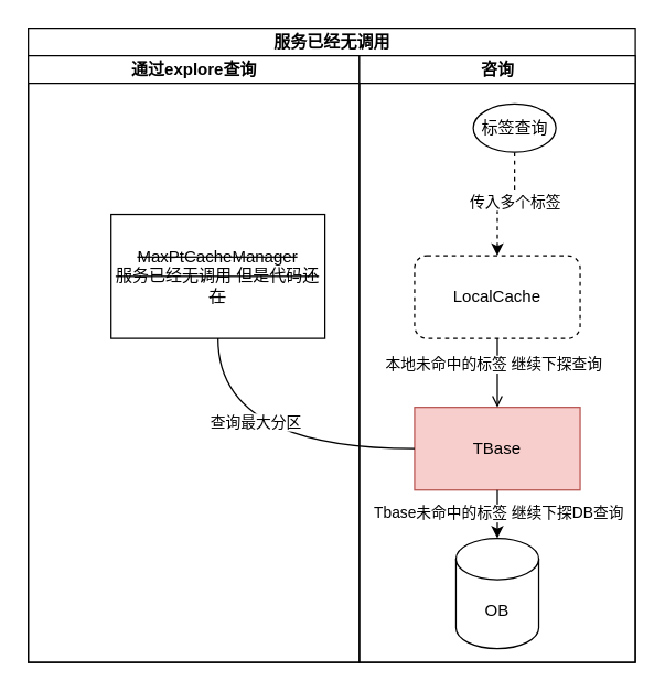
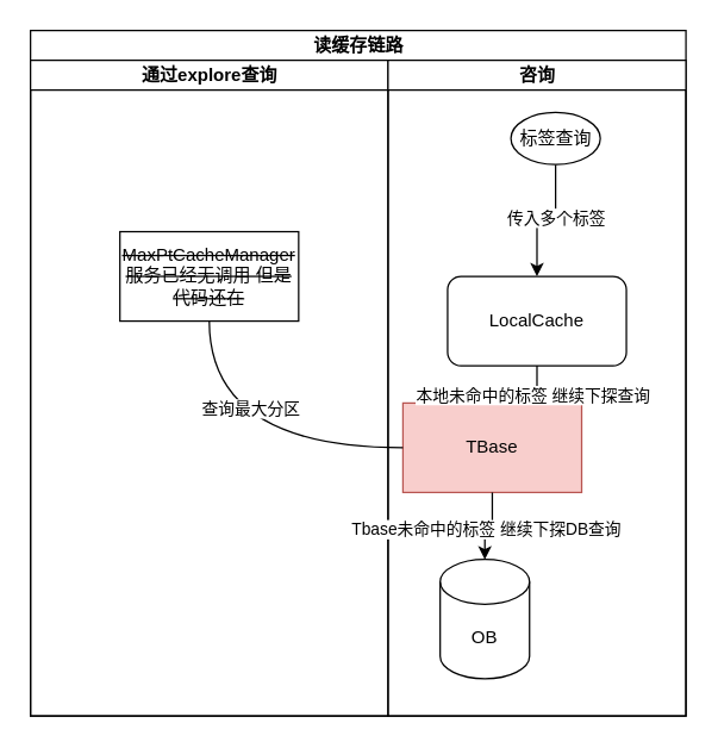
  <mxCell id="0" />
  <mxCell id="1" parent="0" />
- <mxCell id="2" value="服务已经无调用" style="swimlane;childLayout=stackLayout;resizeParent=1;resizeParentMax=0;startSize=20;html=1;" vertex="1" parent="1"><mxGeometry x="20" y="20" width="440" height="460" as="geometry" /></mxCell>
+ <mxCell id="2" value="读缓存链路" style="swimlane;childLayout=stackLayout;resizeParent=1;resizeParentMax=0;startSize=20;html=1;" vertex="1" parent="1"><mxGeometry x="20" y="20" width="440" height="460" as="geometry" /></mxCell>
  <mxCell id="3" value="通过explore查询" style="swimlane;startSize=20;html=1;" vertex="1" parent="2"><mxGeometry y="20" width="240" height="440" as="geometry" /></mxCell>
- <mxCell id="4" value="&lt;strike&gt;MaxPtCacheManager&lt;br&gt;服务已经无调用 但是代码还在&lt;br&gt;&lt;/strike&gt;" style="rounded=0;whiteSpace=wrap;html=1;" vertex="1" parent="3"><mxGeometry x="60" y="115" width="155" height="90" as="geometry" /></mxCell>
+ <mxCell id="4" value="&lt;strike&gt;MaxPtCacheManager&lt;br&gt;服务已经无调用 但是代码还在&lt;br&gt;&lt;/strike&gt;" style="rounded=0;whiteSpace=wrap;html=1;" vertex="1" parent="3"><mxGeometry x="60" y="115" width="120" height="60" as="geometry" /></mxCell>
  <mxCell id="5" value="咨询" style="swimlane;startSize=20;html=1;" vertex="1" parent="2"><mxGeometry x="240" y="20" width="200" height="440" as="geometry" /></mxCell>
- <mxCell id="6" value="TBase" style="rounded=0;whiteSpace=wrap;html=1;fillColor=#f8cecc;strokeColor=#b85450;" vertex="1" parent="5"><mxGeometry x="40" y="255" width="120" height="60" as="geometry" /></mxCell>
- <mxCell id="7" value="" style="edgeStyle=orthogonalEdgeStyle;rounded=0;orthogonalLoop=1;jettySize=auto;html=1;dashed=1;" edge="1" parent="5" source="9" target="12"><mxGeometry relative="1" as="geometry" /></mxCell>
+ <mxCell id="6" value="TBase" style="rounded=0;whiteSpace=wrap;html=1;fillColor=#f8cecc;strokeColor=#b85450;" vertex="1" parent="5"><mxGeometry x="10" y="230" width="120" height="60" as="geometry" /></mxCell>
+ <mxCell id="7" value="" style="edgeStyle=orthogonalEdgeStyle;rounded=0;orthogonalLoop=1;jettySize=auto;html=1;" edge="1" parent="5" source="9" target="12"><mxGeometry relative="1" as="geometry" /></mxCell>
  <mxCell id="8" value="传入多个标签" style="edgeLabel;html=1;align=center;verticalAlign=middle;resizable=0;points=[];" vertex="1" connectable="0" parent="7"><mxGeometry x="-0.2" relative="1" as="geometry"><mxPoint as="offset" /></mxGeometry></mxCell>
  <mxCell id="9" value="标签查询" style="ellipse;whiteSpace=wrap;html=1;" vertex="1" parent="5"><mxGeometry x="82.5" y="35" width="60" height="35" as="geometry" /></mxCell>
  <mxCell id="10" value="" style="edgeStyle=orthogonalEdgeStyle;rounded=0;orthogonalLoop=1;jettySize=auto;html=1;endArrow=open;" edge="1" parent="5" source="12" target="6"><mxGeometry relative="1" as="geometry" /></mxCell>
  <mxCell id="11" value="本地未命中的标签 继续下探查询&amp;nbsp;" style="edgeLabel;html=1;align=center;verticalAlign=middle;resizable=0;points=[];" vertex="1" connectable="0" parent="10"><mxGeometry x="-0.291" y="-2" relative="1" as="geometry"><mxPoint as="offset" /></mxGeometry></mxCell>
- <mxCell id="12" value="LocalCache" style="rounded=1;whiteSpace=wrap;html=1;dashed=1;" vertex="1" parent="5"><mxGeometry x="40" y="145" width="120" height="60" as="geometry" /></mxCell>
- <mxCell id="13" value="OB" style="shape=cylinder3;whiteSpace=wrap;html=1;boundedLbl=1;backgroundOutline=1;size=15;" vertex="1" parent="5"><mxGeometry x="70" y="350" width="60" height="80" as="geometry" /></mxCell>
+ <mxCell id="12" value="LocalCache" style="rounded=1;whiteSpace=wrap;html=1;" vertex="1" parent="5"><mxGeometry x="40" y="145" width="120" height="60" as="geometry" /></mxCell>
+ <mxCell id="13" value="OB" style="shape=cylinder3;whiteSpace=wrap;html=1;boundedLbl=1;backgroundOutline=1;size=15;" vertex="1" parent="5"><mxGeometry x="35" y="335" width="60" height="80" as="geometry" /></mxCell>
  <mxCell id="14" style="edgeStyle=orthogonalEdgeStyle;rounded=0;orthogonalLoop=1;jettySize=auto;html=1;entryX=0.5;entryY=0;entryDx=0;entryDy=0;entryPerimeter=0;" edge="1" parent="5" source="6" target="13"><mxGeometry relative="1" as="geometry" /></mxCell>
  <mxCell id="15" value="Tbase未命中的标签 继续下探DB查询" style="edgeLabel;html=1;align=center;verticalAlign=middle;resizable=0;points=[];" vertex="1" connectable="0" parent="14"><mxGeometry x="0.156" relative="1" as="geometry"><mxPoint as="offset" /></mxGeometry></mxCell>
  <mxCell id="16" style="edgeStyle=orthogonalEdgeStyle;rounded=0;orthogonalLoop=1;jettySize=auto;html=1;entryX=0;entryY=0.5;entryDx=0;entryDy=0;exitX=0.5;exitY=1;exitDx=0;exitDy=0;curved=1;endArrow=none;" edge="1" parent="2" source="4" target="6"><mxGeometry relative="1" as="geometry" /></mxCell>
  <mxCell id="17" value="查询最大分区" style="edgeLabel;html=1;align=center;verticalAlign=middle;resizable=0;points=[];" vertex="1" connectable="0" parent="16"><mxGeometry x="-0.458" y="27" relative="1" as="geometry"><mxPoint as="offset" /></mxGeometry></mxCell>
